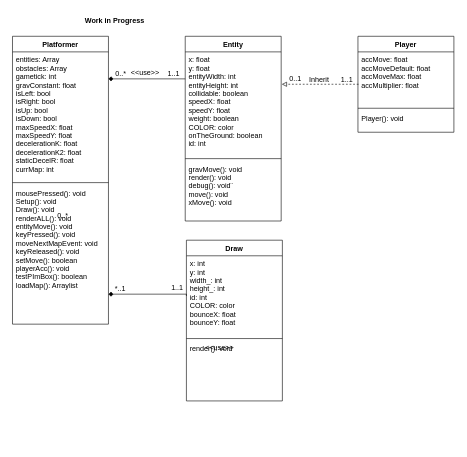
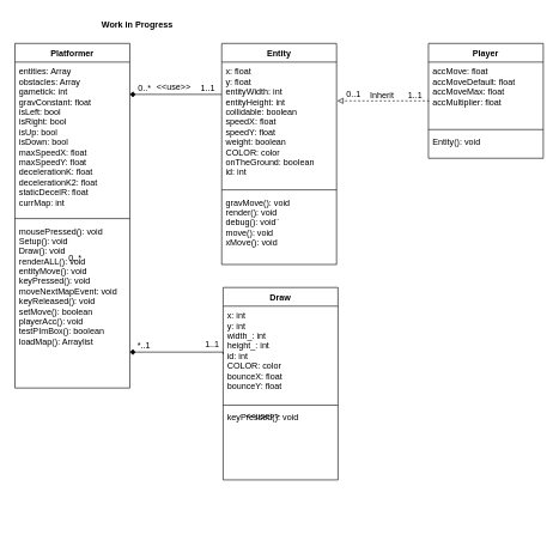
  <mxCell id="0" />
  <mxCell id="1" parent="0" />
  <mxCell id="2" value="Entity" style="swimlane;fontStyle=1;align=center;verticalAlign=top;childLayout=stackLayout;horizontal=1;startSize=26;horizontalStack=0;resizeParent=1;resizeLast=0;collapsible=1;marginBottom=0;rounded=0;shadow=0;strokeWidth=1;" parent="1" vertex="1"><mxGeometry x="308" y="60" width="160" height="308" as="geometry"><mxRectangle x="230" y="140" width="160" height="26" as="alternateBounds" /></mxGeometry></mxCell>
  <mxCell id="3" value="x: float&#10;y: float&#10;entityWidth: int&#10;entityHeight: int&#10;collidable: boolean&#10;speedX: float&#10;speedY: float&#10;weight: boolean&#10;COLOR: color&#10;onTheGround: boolean&#10;id: int&#10;&#10;" style="text;align=left;verticalAlign=top;spacingLeft=4;spacingRight=4;overflow=hidden;rotatable=0;points=[[0,0.5],[1,0.5]];portConstraint=eastwest;" parent="2" vertex="1"><mxGeometry y="26" width="160" height="174" as="geometry" /></mxCell>
  <mxCell id="4" value="" style="line;html=1;strokeWidth=1;align=left;verticalAlign=middle;spacingTop=-1;spacingLeft=3;spacingRight=3;rotatable=0;labelPosition=right;points=[];portConstraint=eastwest;" parent="2" vertex="1"><mxGeometry y="200" width="160" height="8" as="geometry" /></mxCell>
  <mxCell id="5" value="gravMove(): void&#10;render(): void&#10;debug(): void¨&#10;move(): void&#10;xMove(): void&#10;" style="text;align=left;verticalAlign=top;spacingLeft=4;spacingRight=4;overflow=hidden;rotatable=0;points=[[0,0.5],[1,0.5]];portConstraint=eastwest;" parent="2" vertex="1"><mxGeometry y="208" width="160" height="100" as="geometry" /></mxCell>
  <mxCell id="6" value="Player" style="swimlane;fontStyle=1;align=center;verticalAlign=top;childLayout=stackLayout;horizontal=1;startSize=26;horizontalStack=0;resizeParent=1;resizeLast=0;collapsible=1;marginBottom=0;rounded=0;shadow=0;strokeWidth=1;" parent="1" vertex="1"><mxGeometry x="596" y="60" width="160" height="160" as="geometry"><mxRectangle x="550" y="140" width="160" height="26" as="alternateBounds" /></mxGeometry></mxCell>
  <mxCell id="7" value="accMove: float&#10;accMoveDefault: float&#10;accMoveMax: float&#10;accMultiplier: float" style="text;align=left;verticalAlign=top;spacingLeft=4;spacingRight=4;overflow=hidden;rotatable=0;points=[[0,0.5],[1,0.5]];portConstraint=eastwest;" parent="6" vertex="1"><mxGeometry y="26" width="160" height="90" as="geometry" /></mxCell>
  <mxCell id="8" value="" style="line;html=1;strokeWidth=1;align=left;verticalAlign=middle;spacingTop=-1;spacingLeft=3;spacingRight=3;rotatable=0;labelPosition=right;points=[];portConstraint=eastwest;" parent="6" vertex="1"><mxGeometry y="116" width="160" height="8" as="geometry" /></mxCell>
- <mxCell id="9" value="Player(): void" style="text;align=left;verticalAlign=top;spacingLeft=4;spacingRight=4;overflow=hidden;rotatable=0;points=[[0,0.5],[1,0.5]];portConstraint=eastwest;" parent="6" vertex="1"><mxGeometry y="124" width="160" height="26" as="geometry" /></mxCell>
+ <mxCell id="9" value="Entity(): void" style="text;align=left;verticalAlign=top;spacingLeft=4;spacingRight=4;overflow=hidden;rotatable=0;points=[[0,0.5],[1,0.5]];portConstraint=eastwest;" parent="6" vertex="1"><mxGeometry y="124" width="160" height="26" as="geometry" /></mxCell>
  <mxCell id="10" value="" style="endArrow=block;shadow=0;strokeWidth=1;strokeColor=#000000;rounded=0;endFill=0;edgeStyle=elbowEdgeStyle;elbow=vertical;flipV=0;flipH=1;dashed=1;" parent="1" source="2" target="6" edge="1"><mxGeometry x="0.5" y="41" relative="1" as="geometry"><mxPoint x="468" y="132" as="sourcePoint" /><mxPoint x="628" y="132" as="targetPoint" /><mxPoint x="-40" y="32" as="offset" /></mxGeometry></mxCell>
  <mxCell id="11" value="0..1" style="resizable=0;align=left;verticalAlign=bottom;labelBackgroundColor=none;fontSize=12;flipV=0;flipH=1;" parent="10" connectable="0" vertex="1"><mxGeometry x="-1" relative="1" as="geometry"><mxPoint x="12" y="-0.33" as="offset" /></mxGeometry></mxCell>
  <mxCell id="12" value="1..1" style="resizable=0;align=right;verticalAlign=bottom;labelBackgroundColor=none;fontSize=12;flipV=0;flipH=1;" parent="10" connectable="0" vertex="1"><mxGeometry x="1" relative="1" as="geometry"><mxPoint x="-7" y="0.9" as="offset" /></mxGeometry></mxCell>
  <mxCell id="13" value="Inherit" style="text;html=1;resizable=0;points=[];;align=center;verticalAlign=middle;labelBackgroundColor=none;rounded=0;shadow=0;strokeWidth=1;fontSize=12;flipV=0;flipH=1;" parent="10" vertex="1" connectable="0"><mxGeometry x="0.5" y="49" relative="1" as="geometry"><mxPoint x="-33.83" y="40" as="offset" /></mxGeometry></mxCell>
  <mxCell id="14" value="Platformer" style="swimlane;fontStyle=1;align=center;verticalAlign=top;childLayout=stackLayout;horizontal=1;startSize=26;horizontalStack=0;resizeParent=1;resizeLast=0;collapsible=1;marginBottom=0;rounded=0;shadow=0;strokeWidth=1;" parent="1" vertex="1"><mxGeometry x="20" y="60" width="160" height="480" as="geometry"><mxRectangle x="230" y="140" width="160" height="26" as="alternateBounds" /></mxGeometry></mxCell>
  <mxCell id="15" value="entities: Array&#10;obstacles: Array&#10;gametick: int&#10;gravConstant: float&#10;isLeft: bool&#10;isRight: bool&#10;isUp: bool&#10;isDown: bool&#10;maxSpeedX: float&#10;maxSpeedY: float&#10;decelerationK: float&#10;decelerationK2: float&#10;staticDecelR: float&#10;currMap: int" style="text;align=left;verticalAlign=top;spacingLeft=4;spacingRight=4;overflow=hidden;rotatable=0;points=[[0,0.5],[1,0.5]];portConstraint=eastwest;" parent="14" vertex="1"><mxGeometry y="26" width="160" height="214" as="geometry" /></mxCell>
  <mxCell id="16" value="" style="line;html=1;strokeWidth=1;align=left;verticalAlign=middle;spacingTop=-1;spacingLeft=3;spacingRight=3;rotatable=0;labelPosition=right;points=[];portConstraint=eastwest;" parent="14" vertex="1"><mxGeometry y="240" width="160" height="8" as="geometry" /></mxCell>
  <mxCell id="17" value="mousePressed(): void&#10;Setup(): void&#10;Draw(): void&#10;renderALL(): void&#10;entityMove(): void&#10;keyPressed(): void&#10;moveNextMapEvent: void&#10;keyReleased(): void&#10;setMove(): boolean&#10;playerAcc(): void&#10;testPImBox(): boolean&#10;loadMap(): Arraylist&#10;" style="text;align=left;verticalAlign=top;spacingLeft=4;spacingRight=4;overflow=hidden;rotatable=0;points=[[0,0.5],[1,0.5]];portConstraint=eastwest;" parent="14" vertex="1"><mxGeometry y="248" width="160" height="202" as="geometry" /></mxCell>
  <mxCell id="18" value="" style="endArrow=diamond;shadow=0;strokeWidth=1;strokeColor=#000000;rounded=0;endFill=1;edgeStyle=elbowEdgeStyle;elbow=vertical;" parent="1" edge="1"><mxGeometry x="0.5" y="41" relative="1" as="geometry"><mxPoint x="308" y="131" as="sourcePoint" /><mxPoint x="180" y="131" as="targetPoint" /><mxPoint x="-40" y="32" as="offset" /><Array as="points"><mxPoint x="244" y="131" /></Array></mxGeometry></mxCell>
  <mxCell id="19" value="0..*" style="resizable=0;align=left;verticalAlign=bottom;labelBackgroundColor=none;fontSize=12;" parent="18" connectable="0" vertex="1"><mxGeometry x="-1" relative="1" as="geometry"><mxPoint x="-118" y="-1" as="offset" /></mxGeometry></mxCell>
  <mxCell id="20" value="1..1" style="resizable=0;align=right;verticalAlign=bottom;labelBackgroundColor=none;fontSize=12;" parent="18" connectable="0" vertex="1"><mxGeometry x="1" relative="1" as="geometry"><mxPoint x="120" y="-1" as="offset" /></mxGeometry></mxCell>
  <mxCell id="21" value="&amp;lt;&amp;lt;use&amp;gt;&amp;gt;" style="text;html=1;resizable=0;points=[];;align=center;verticalAlign=middle;labelBackgroundColor=none;rounded=0;shadow=0;strokeWidth=1;fontSize=12;" parent="18" vertex="1" connectable="0"><mxGeometry x="0.5" y="49" relative="1" as="geometry"><mxPoint x="28" y="-60" as="offset" /></mxGeometry></mxCell>
  <mxCell id="22" value="Draw" style="swimlane;fontStyle=1;align=center;verticalAlign=top;childLayout=stackLayout;horizontal=1;startSize=26;horizontalStack=0;resizeParent=1;resizeLast=0;collapsible=1;marginBottom=0;rounded=0;shadow=0;strokeWidth=1;" parent="1" vertex="1"><mxGeometry x="310" y="400" width="160" height="268" as="geometry"><mxRectangle x="230" y="140" width="160" height="26" as="alternateBounds" /></mxGeometry></mxCell>
  <mxCell id="23" value="x: int&#10;y: int&#10;width_: int&#10;height_: int&#10;id: int&#10;COLOR: color&#10;bounceX: float&#10;bounceY: float&#10;" style="text;align=left;verticalAlign=top;spacingLeft=4;spacingRight=4;overflow=hidden;rotatable=0;points=[[0,0.5],[1,0.5]];portConstraint=eastwest;" parent="22" vertex="1"><mxGeometry y="26" width="160" height="134" as="geometry" /></mxCell>
  <mxCell id="24" value="" style="line;html=1;strokeWidth=1;align=left;verticalAlign=middle;spacingTop=-1;spacingLeft=3;spacingRight=3;rotatable=0;labelPosition=right;points=[];portConstraint=eastwest;" parent="22" vertex="1"><mxGeometry y="160" width="160" height="8" as="geometry" /></mxCell>
- <mxCell id="25" value="render(): void" style="text;align=left;verticalAlign=top;spacingLeft=4;spacingRight=4;overflow=hidden;rotatable=0;points=[[0,0.5],[1,0.5]];portConstraint=eastwest;" parent="22" vertex="1"><mxGeometry y="168" width="160" height="100" as="geometry" /></mxCell>
+ <mxCell id="25" value="keyPressed(): void" style="text;align=left;verticalAlign=top;spacingLeft=4;spacingRight=4;overflow=hidden;rotatable=0;points=[[0,0.5],[1,0.5]];portConstraint=eastwest;" parent="22" vertex="1"><mxGeometry y="168" width="160" height="100" as="geometry" /></mxCell>
  <mxCell id="26" value="Work in Progress" style="text;align=left;verticalAlign=top;spacingLeft=4;spacingRight=4;overflow=hidden;rotatable=0;points=[[0,0.5],[1,0.5]];portConstraint=eastwest;fontStyle=1" parent="1" vertex="1"><mxGeometry x="135" y="20" width="160" height="30" as="geometry" /></mxCell>
  <mxCell id="27" value="" style="endArrow=diamond;shadow=0;strokeWidth=1;strokeColor=#000000;rounded=0;endFill=1;edgeStyle=elbowEdgeStyle;elbow=vertical;exitX=0;exitY=0.5;exitDx=0;exitDy=0;" parent="1" source="23" edge="1"><mxGeometry x="0.5" y="41" relative="1" as="geometry"><mxPoint x="180" y="390" as="sourcePoint" /><mxPoint x="180" y="490" as="targetPoint" /><mxPoint x="-40" y="32" as="offset" /><Array as="points"><mxPoint x="200" y="490" /><mxPoint x="210" y="493" /></Array></mxGeometry></mxCell>
  <mxCell id="28" value="*..1" style="resizable=0;align=right;verticalAlign=bottom;labelBackgroundColor=none;fontSize=12;" parent="27" connectable="0" vertex="1"><mxGeometry x="1" relative="1" as="geometry"><mxPoint x="30" as="offset" /></mxGeometry></mxCell>
  <mxCell id="29" value="&amp;lt;&amp;lt;use&amp;gt;&amp;gt;" style="text;html=1;resizable=0;points=[];;align=center;verticalAlign=middle;labelBackgroundColor=none;rounded=0;shadow=0;strokeWidth=1;fontSize=12;" parent="27" vertex="1" connectable="0"><mxGeometry x="0.5" y="49" relative="1" as="geometry"><mxPoint x="151" y="40" as="offset" /></mxGeometry></mxCell>
  <mxCell id="30" value="0..*" style="resizable=0;align=left;verticalAlign=bottom;labelBackgroundColor=none;fontSize=12;" parent="1" connectable="0" vertex="1"><mxGeometry x="480" y="620" as="geometry"><mxPoint x="-387" y="-253" as="offset" /></mxGeometry></mxCell>
  <mxCell id="31" value="1..1" style="resizable=0;align=left;verticalAlign=bottom;labelBackgroundColor=none;fontSize=12;" parent="1" connectable="0" vertex="1"><mxGeometry x="670" y="740" as="geometry"><mxPoint x="-387" y="-253" as="offset" /></mxGeometry></mxCell>
